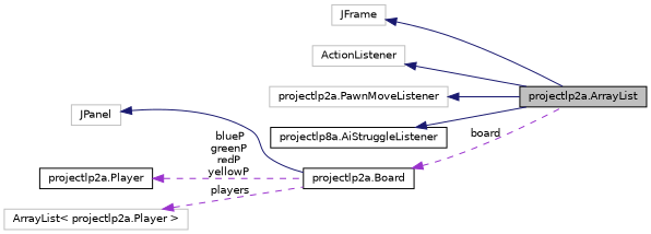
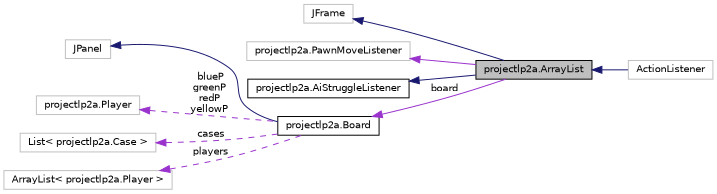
  digraph {
    rankdir=LR
    node [color=grey75 fillcolor=white fontname=Helvetica fontsize=10 shape=record style=filled]
    edge [color=midnightblue dir=back fontname=Helvetica fontsize=10 labelfontname=Helvetica labelfontsize=10 style=solid]
    n1 [color=black fillcolor=grey75 fontcolor=black height=0.2 label="projectlp2a.ArrayList" width=0.4]
    n2 [height=0.2 label=JFrame width=0.4]
    n3 [height=0.2 label=ActionListener width=0.4]
    n4 [height=0.2 label="projectlp2a.PawnMoveListener" width=0.4]
-   n5 [color=black height=0.2 label="projectlp8a.AiStruggleListener" width=0.4]
+   n5 [color=black height=0.2 label="projectlp2a.AiStruggleListener" width=0.4]
    n6 [color=black height=0.2 label="projectlp2a.Board" width=0.4]
    n7 [height=0.2 label=JPanel width=0.4]
-   n8 [color=black height=0.2 label="projectlp2a.Player" width=0.4]
+   n8 [height=0.2 label="projectlp2a.Player" width=0.4]
+   n9 [height=0.2 label="List\< projectlp2a.Case \>" width=0.4]
    n10 [height=0.2 label="ArrayList\< projectlp2a.Player \>" width=0.4]
    n2 -> n1
-   n3 -> n1
-   n4 -> n1
+   n1 -> n3
+   n4 -> n1 [color=darkorchid3]
    n5 -> n1
-   n6 -> n1 [color=darkorchid3 label=" board" style=dashed]
+   n6 -> n1 [color=darkorchid3 label=" board"]
    n7 -> n6
    n8 -> n6 [color=darkorchid3 label=" blueP\ngreenP\nredP\nyellowP" style=dashed]
+   n9 -> n6 [color=darkorchid3 label=" cases" style=dashed]
    n10 -> n6 [color=darkorchid3 label=" players" style=dashed]
  }
